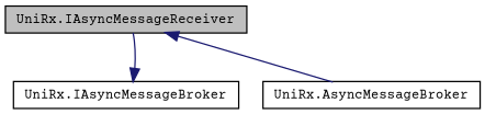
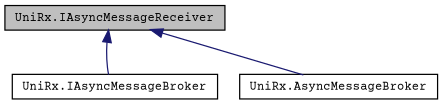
  digraph {
    fontname="Courier Prime"
    node [color=black fillcolor=white fontname="Courier Prime" fontsize=10 shape=record style=filled]
    edge [color=midnightblue dir=back fontname="Courier Prime" fontsize=10 labelfontname=Helvetica labelfontsize=10 style=solid]
    n1 [fillcolor=grey75 fontcolor=black height=0.2 label="UniRx.IAsyncMessageReceiver" width=0.4]
    n2 [height=0.2 label="UniRx.IAsyncMessageBroker" width=0.4]
    n3 [height=0.2 label="UniRx.AsyncMessageBroker" width=0.4]
-   n2 -> n1
+   n1 -> n2
    n1 -> n3
  }
